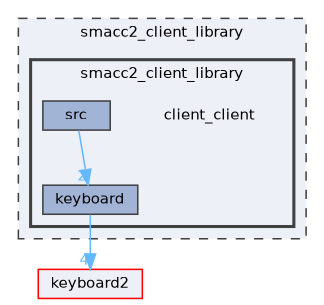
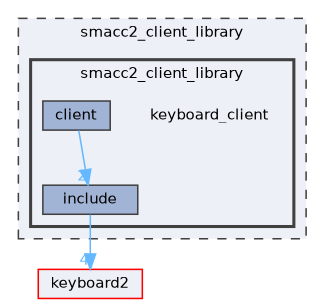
  digraph {
    compound=true
    node [fontname=Helvetica fontsize=10 shape=box color=grey25 fillcolor="#a2b4d6" style=filled]
    edge [color=steelblue1 fontcolor=steelblue1 fontname=Helvetica fontsize=10 labeldistance=1.5 labelfontname=Helvetica labelfontsize=10]
-   n1 [height=0.2 label=client_client shape=plaintext width=0.4 color="" fillcolor="" style=""]
-   n2 [height=0.2 label=keyboard width=0.4]
-   n3 [height=0.2 label=src width=0.4]
+   n1 [height=0.2 label=keyboard_client shape=plaintext width=0.4 color="" fillcolor="" style=""]
+   n2 [height=0.2 label=include width=0.4]
+   n3 [height=0.2 label=client width=0.4]
    n4 [color=red fillcolor="#edf0f7" height=0.2 label=keyboard2 width=0.4]
    subgraph cluster_1 {
      bgcolor="#edf0f7"
      fontname=Helvetica
      fontsize=10
      label=smacc2_client_library
      pencolor=grey25
      style="filled,dashed"
      subgraph cluster_2 {
        bgcolor="#edf0f7"
        fontname=Helvetica
        fontsize=10
        label=smacc2_client_library
        pencolor=grey25
        style="filled,bold"
        n1
        n2
        n3
      }
    }
    n2 -> n4 [headlabel=4]
    n3 -> n2 [headlabel=2]
  }
